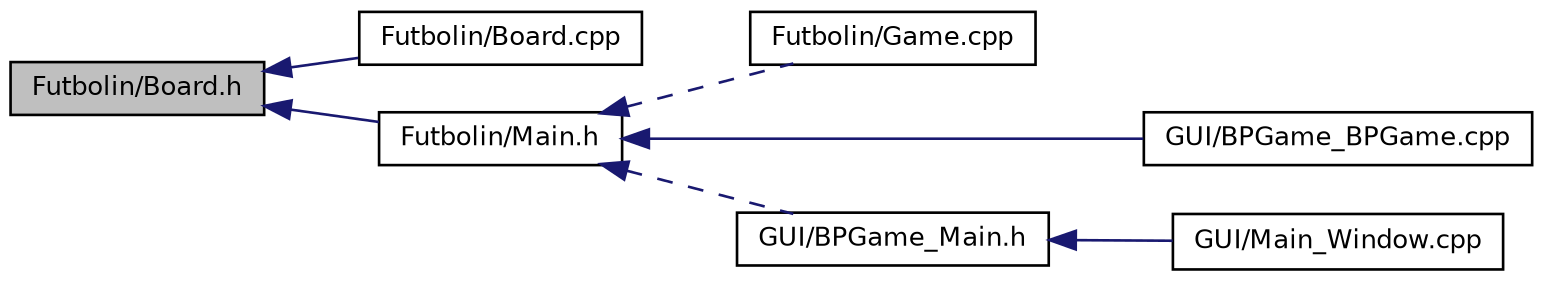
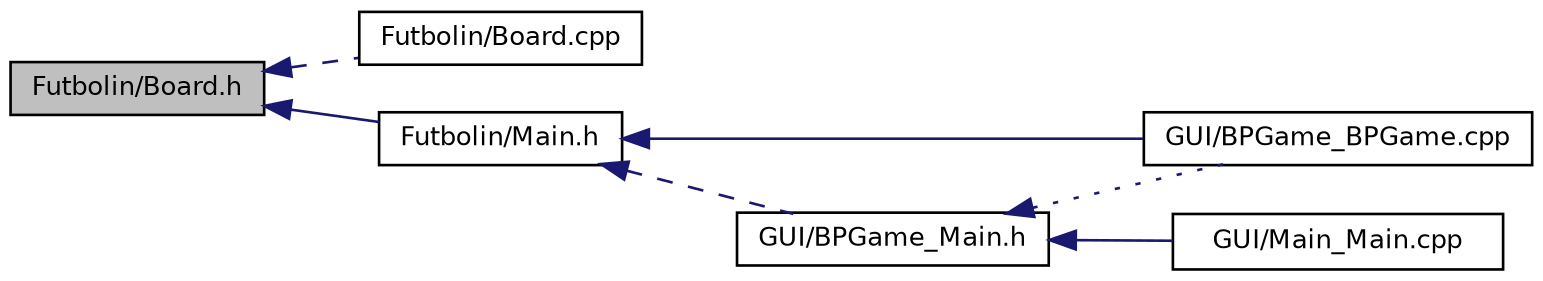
  digraph {
    rankdir=LR
    node [color=black fillcolor=white fontname=Helvetica fontsize=10 shape=record style=filled]
    edge [color=midnightblue dir=back fontname=Helvetica fontsize=10 labelfontname=Helvetica labelfontsize=10 style=solid]
    n1 [fillcolor=grey75 fontcolor=black height=0.2 label="Futbolin/Board.h" width=0.4]
    n2 [height=0.2 label="Futbolin/Board.cpp" width=0.4]
    n3 [height=0.2 label="Futbolin/Main.h" width=0.4]
-   n4 [height=0.2 label="Futbolin/Game.cpp" width=0.4]
    n5 [height=0.2 label="GUI/BPGame_Main.h" width=0.4]
    n6 [height=0.2 label="GUI/BPGame_BPGame.cpp" width=0.4]
-   n7 [height=0.2 label="GUI/Main_Window.cpp" width=0.4]
-   n1 -> n2
+   n7 [height=0.2 label="GUI/Main_Main.cpp" width=0.4]
+   n1 -> n2 [style=dashed]
    n1 -> n3
-   n3 -> n4 [style=dashed]
    n3 -> n5 [style=dashed]
    n3 -> n6
+   n5 -> n6 [style=dotted]
    n5 -> n7
  }
